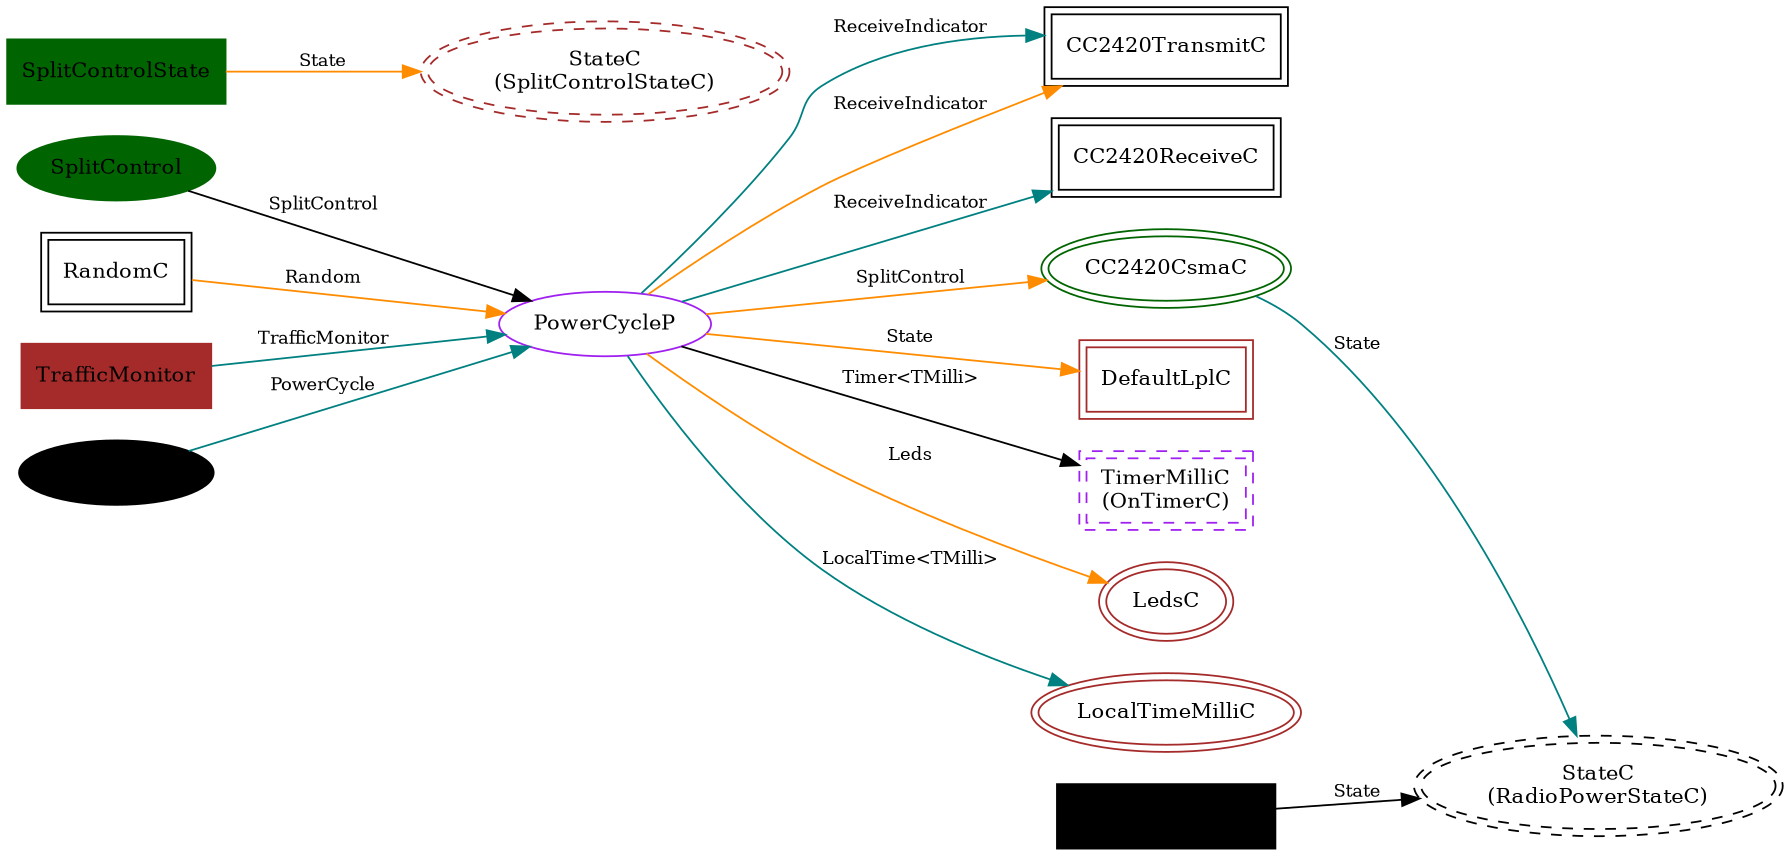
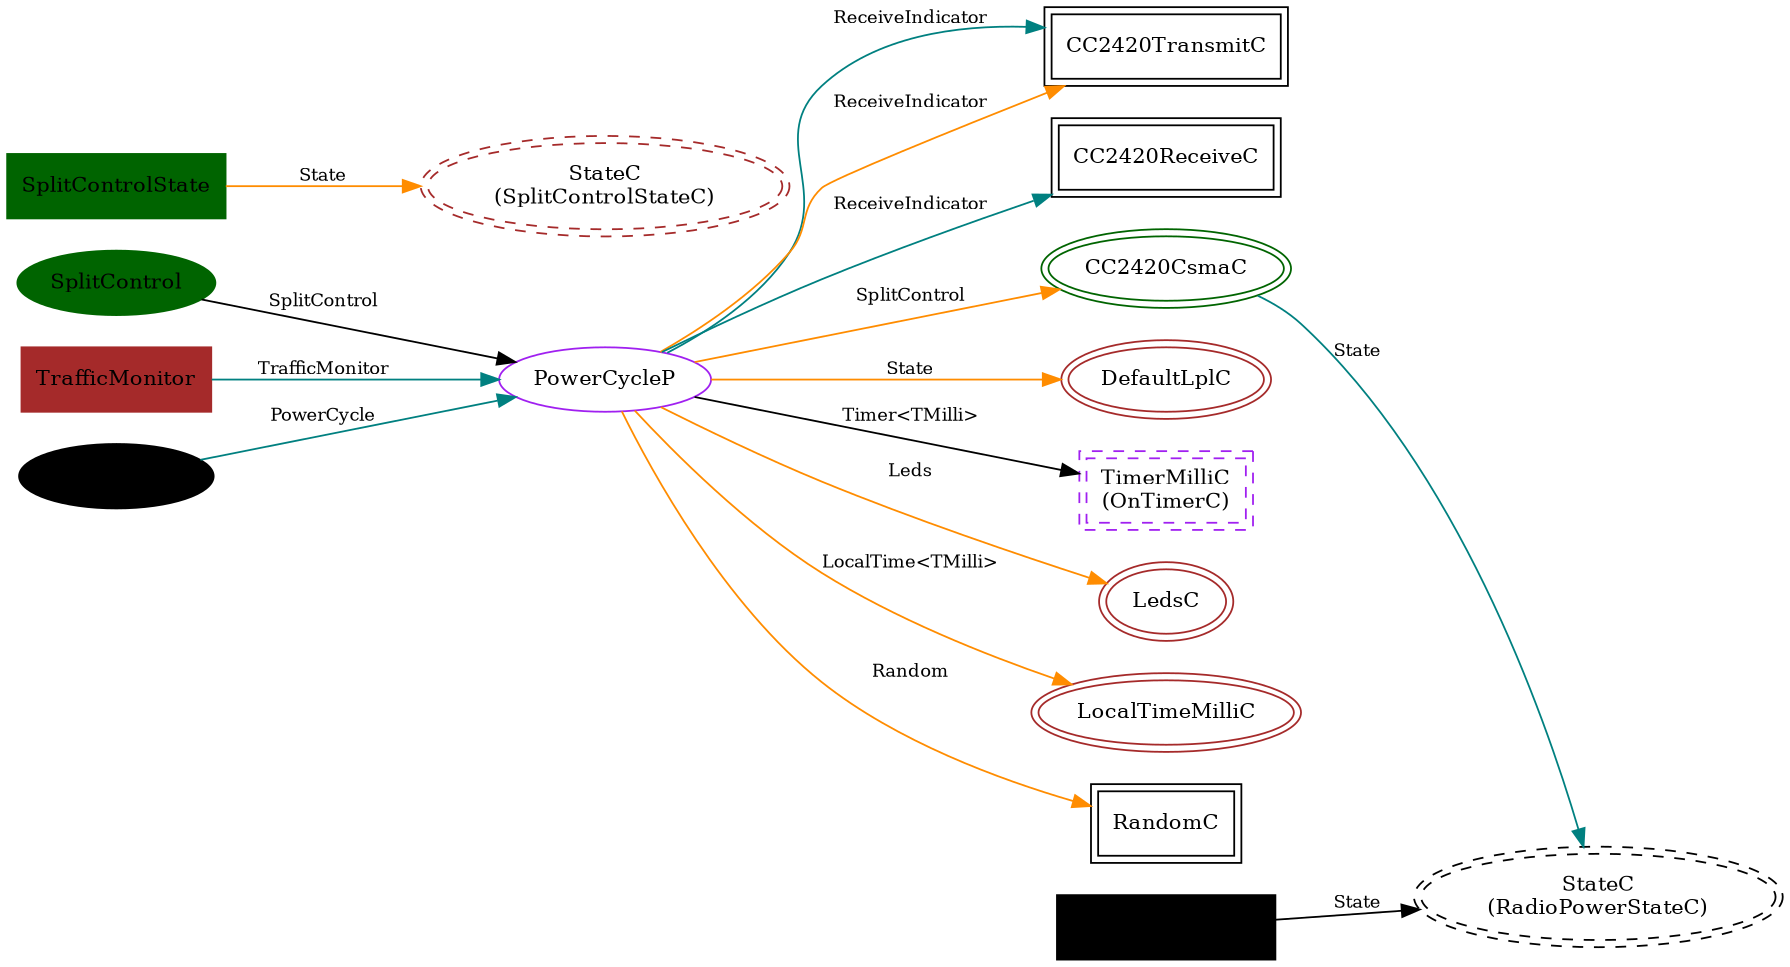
  digraph {
    rankdir=LR
    node [color=black fontsize=12 shape=ellipse peripheries=2]
    edge [color=darkorange fontsize=10]
    n1 [color=darkgreen label=SplitControl style=filled peripheries=""]
    PowerCycleP [color=purple peripheries=""]
    CC2420TransmitC [shape=box]
    CC2420ReceiveC [shape=box]
    CC2420CsmaC [color=darkgreen]
-   DefaultLplC [color=brown shape=box]
+   DefaultLplC [color=brown]
    n7 [color=purple label="TimerMilliC\n(OnTimerC)" shape=box style=dashed]
    LedsC [color=brown]
    LocalTimeMilliC [color=brown]
    RandomC [shape=box]
    n11 [label="StateC\n(RadioPowerStateC)" style=dashed]
    n12 [color=brown label="StateC\n(SplitControlStateC)" style=dashed]
    n13 [label=RadioPowerState shape=box style=filled peripheries=""]
    n14 [color=brown label=TrafficMonitor shape=box style=filled peripheries=""]
    n15 [color=darkgreen label=SplitControlState shape=box style=filled peripheries=""]
    n16 [label=PowerCycle style=filled peripheries=""]
    n1 -> PowerCycleP [color=black label=SplitControl]
    PowerCycleP -> CC2420TransmitC [color=teal label=ReceiveIndicator]
    PowerCycleP -> CC2420TransmitC [label=ReceiveIndicator]
    PowerCycleP -> CC2420ReceiveC [color=teal label=ReceiveIndicator]
    PowerCycleP -> CC2420CsmaC [label=SplitControl]
    PowerCycleP -> DefaultLplC [label=State]
    PowerCycleP -> n7 [color=black label="Timer<TMilli>"]
    PowerCycleP -> LedsC [label=Leds]
-   PowerCycleP -> LocalTimeMilliC [color=teal label="LocalTime<TMilli>"]
-   RandomC -> PowerCycleP [label=Random]
+   PowerCycleP -> LocalTimeMilliC [label="LocalTime<TMilli>"]
+   PowerCycleP -> RandomC [label=Random]
    CC2420CsmaC -> n11 [color=teal label=State]
    n13 -> n11 [color=black label=State]
    n14 -> PowerCycleP [color=teal label=TrafficMonitor]
    n15 -> n12 [label=State]
    n16 -> PowerCycleP [color=teal label=PowerCycle]
  }
